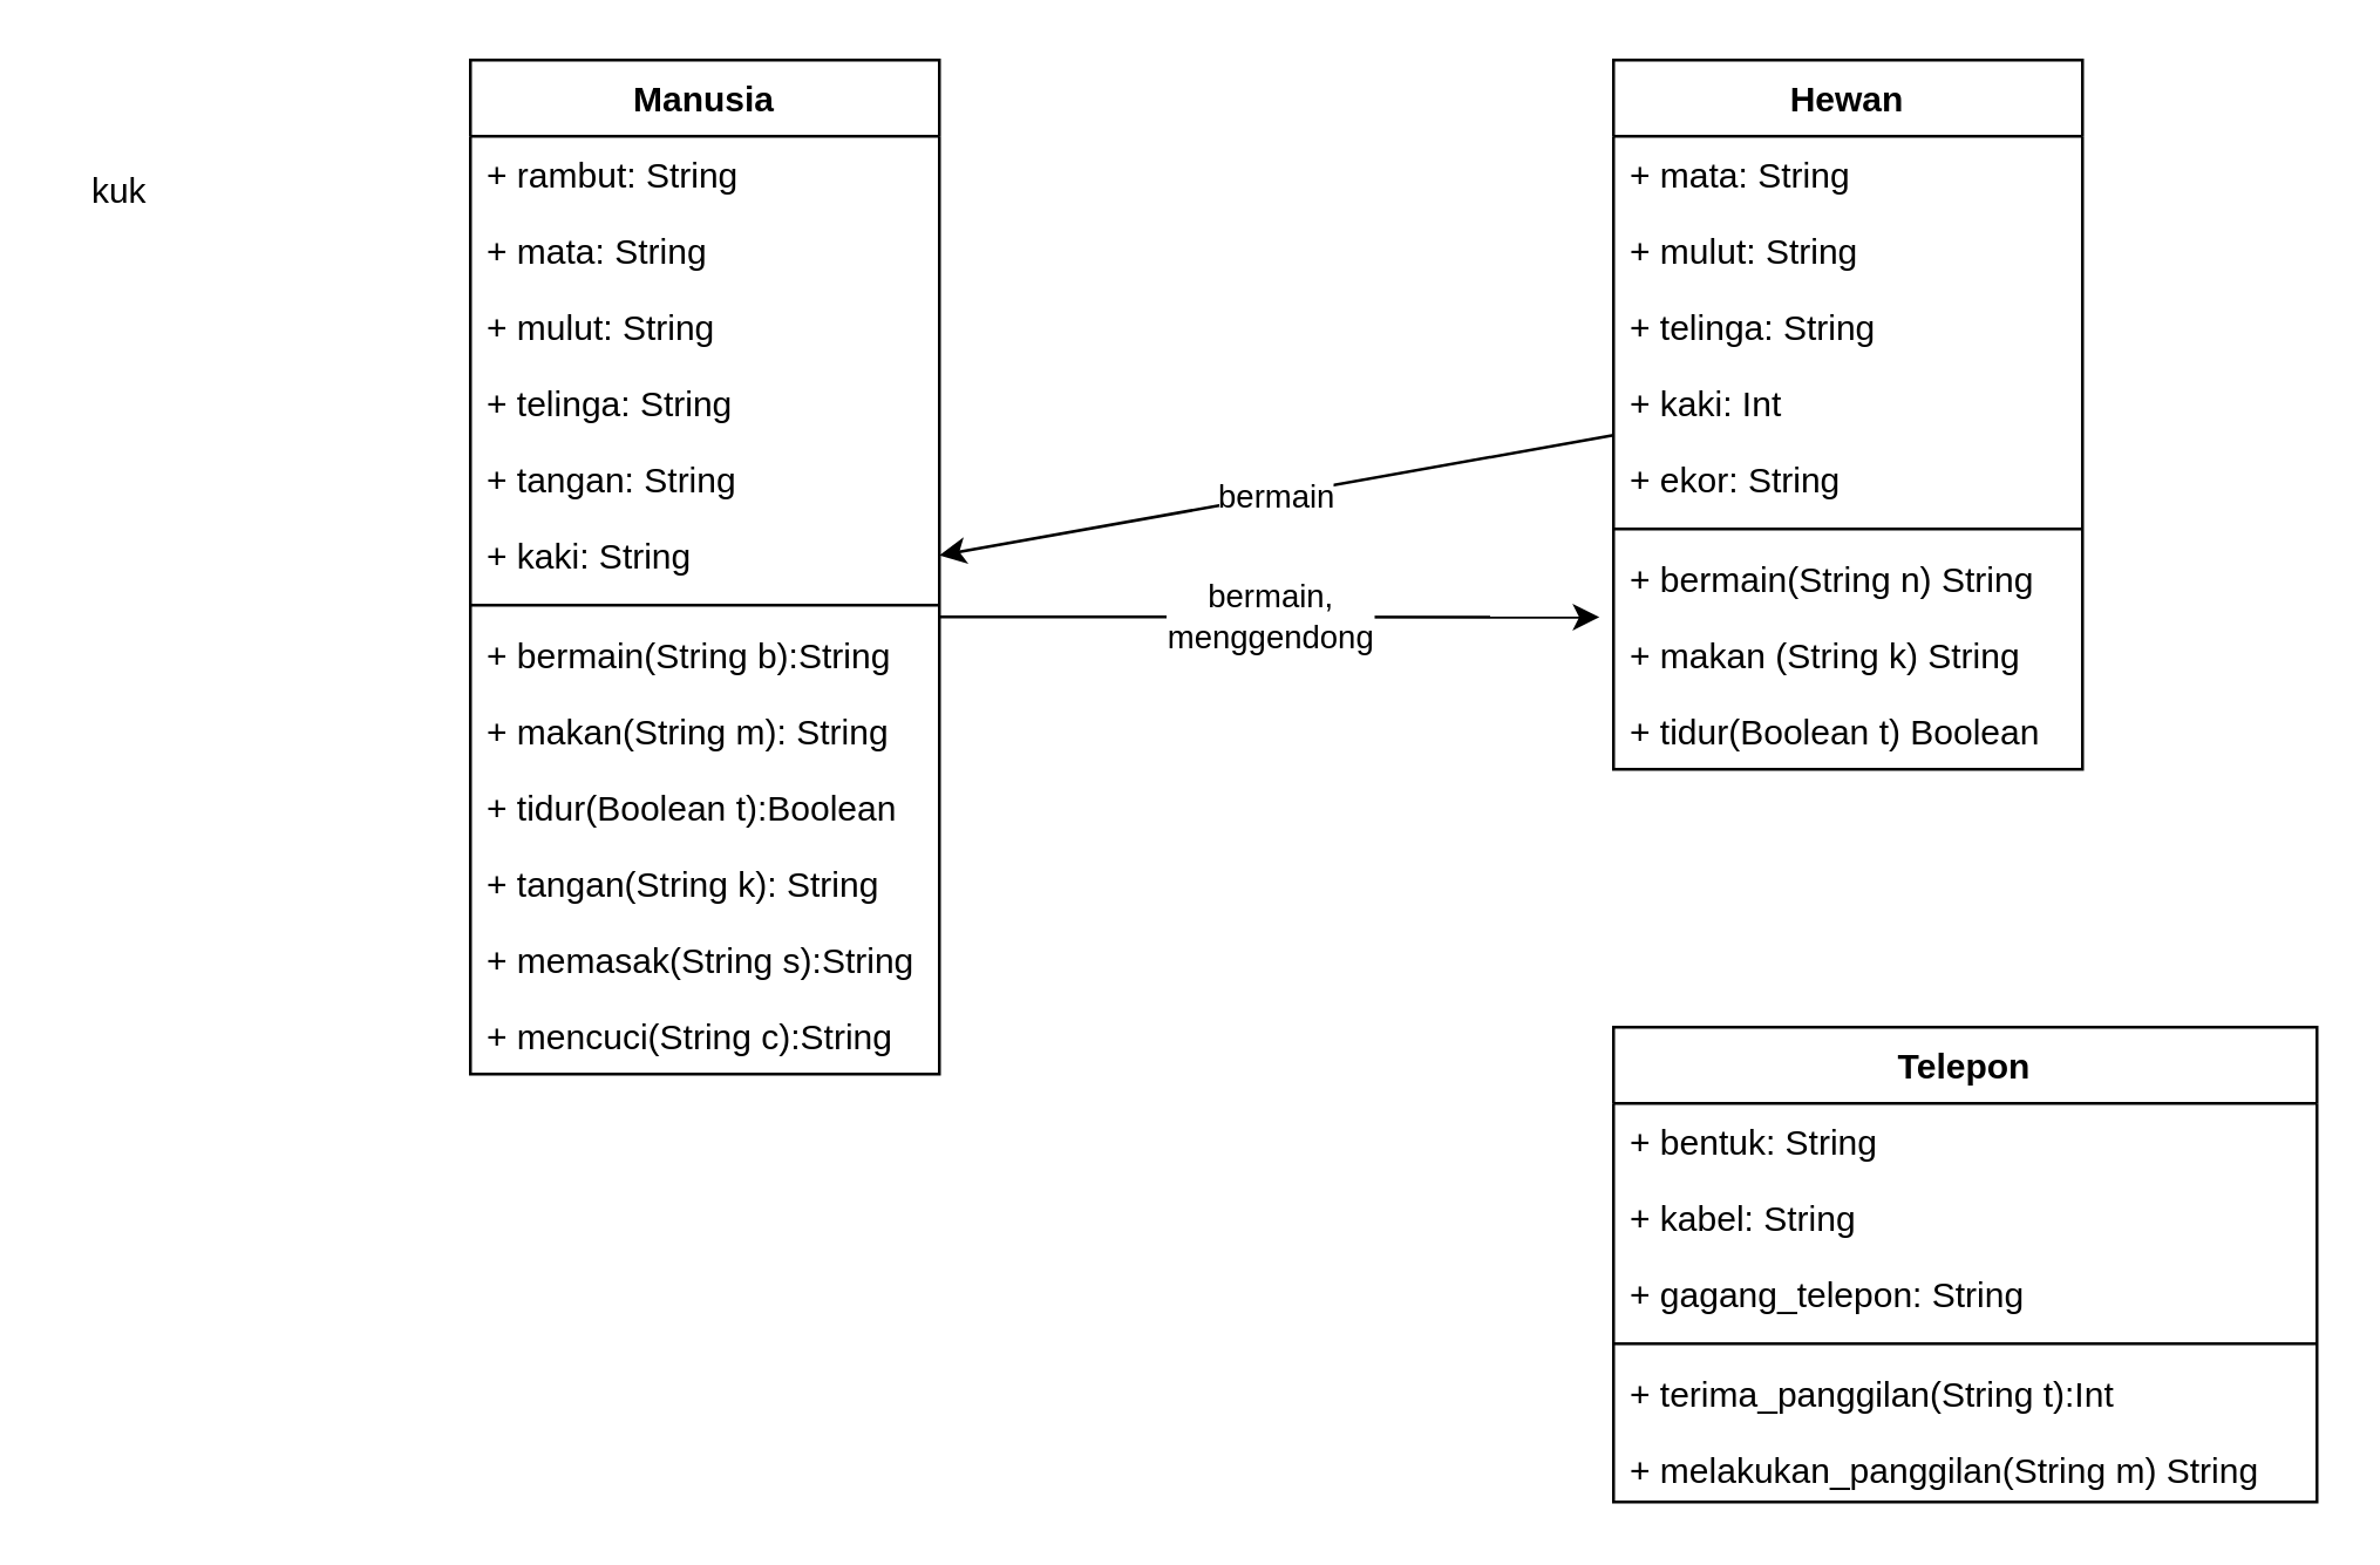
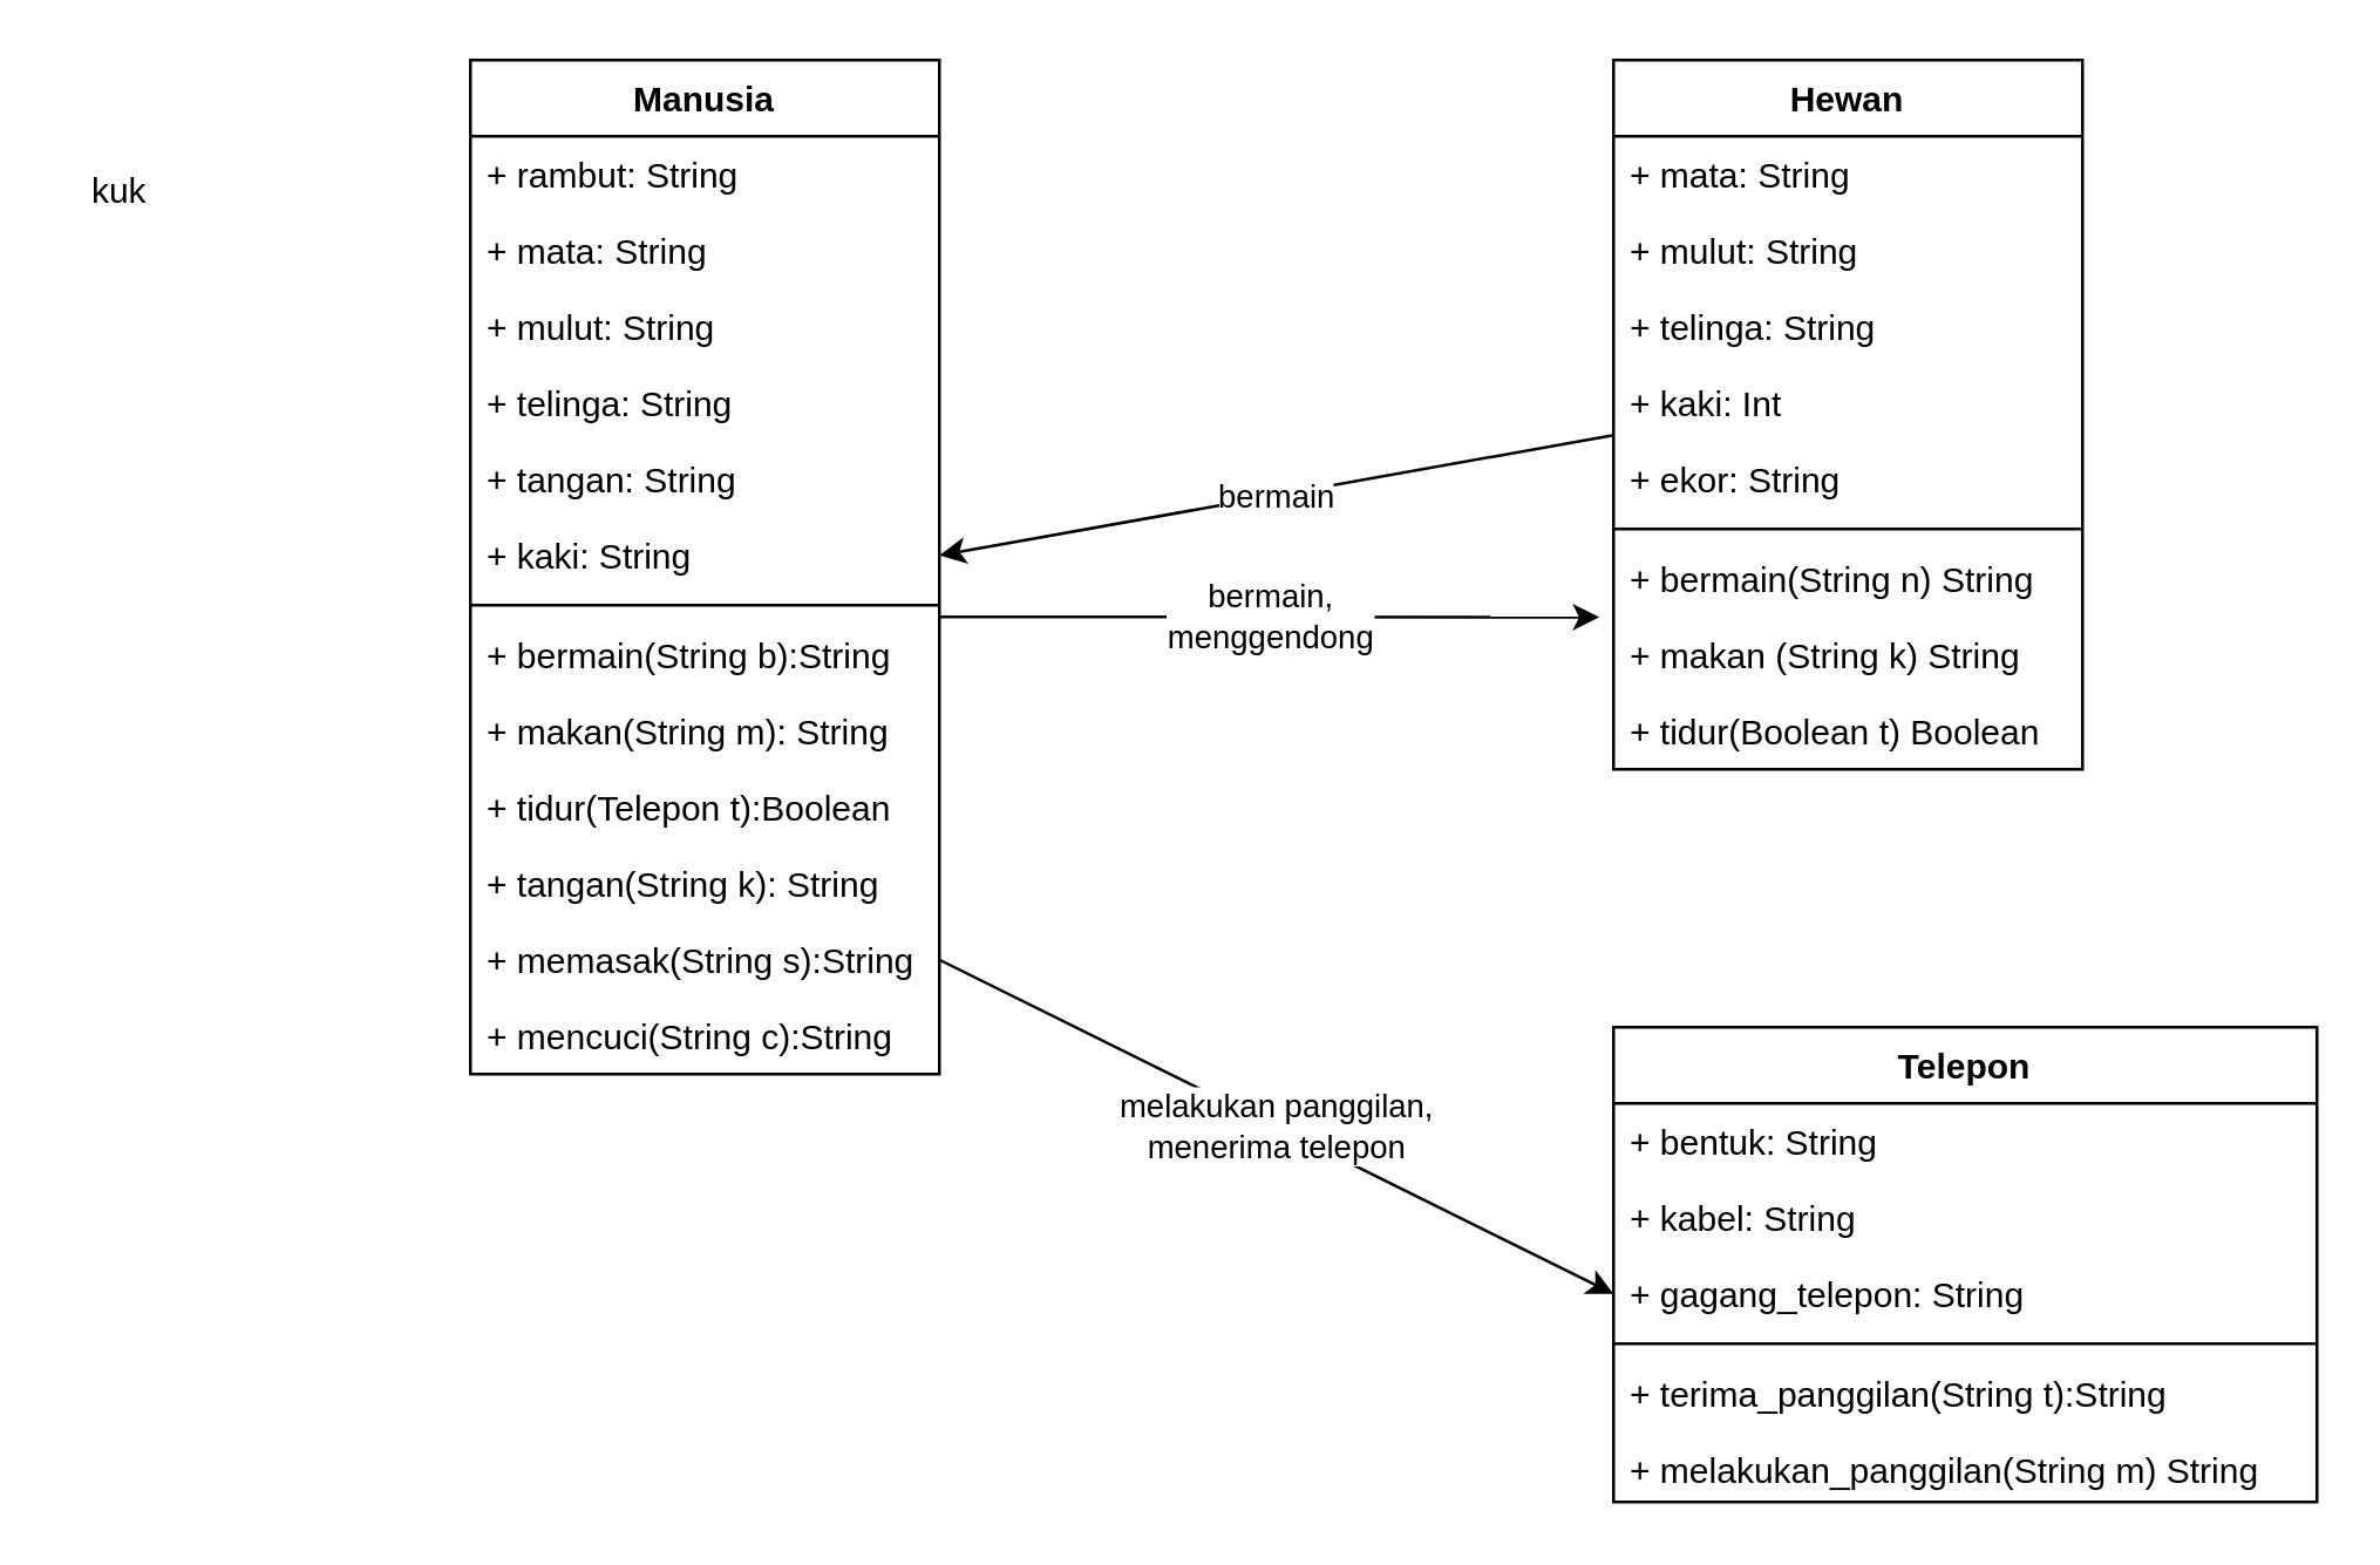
  <mxCell id="0" />
  <mxCell id="1" parent="0" />
  <mxCell id="2" value="Hewan" style="swimlane;fontStyle=1;align=center;verticalAlign=top;childLayout=stackLayout;horizontal=1;startSize=26;horizontalStack=0;resizeParent=1;resizeParentMax=0;resizeLast=0;collapsible=1;marginBottom=0;" vertex="1" parent="1"><mxGeometry x="550" y="20" width="160" height="242" as="geometry" /></mxCell>
  <mxCell id="3" value="+ mata: String" style="text;strokeColor=none;fillColor=none;align=left;verticalAlign=top;spacingLeft=4;spacingRight=4;overflow=hidden;rotatable=0;points=[[0,0.5],[1,0.5]];portConstraint=eastwest;" vertex="1" parent="2"><mxGeometry y="26" width="160" height="26" as="geometry" /></mxCell>
  <mxCell id="4" value="+ mulut: String" style="text;strokeColor=none;fillColor=none;align=left;verticalAlign=top;spacingLeft=4;spacingRight=4;overflow=hidden;rotatable=0;points=[[0,0.5],[1,0.5]];portConstraint=eastwest;" vertex="1" parent="2"><mxGeometry y="52" width="160" height="26" as="geometry" /></mxCell>
  <mxCell id="5" value="bermain" style="endArrow=classic;html=1;rounded=0;entryX=1;entryY=0.5;entryDx=0;entryDy=0;" edge="1" parent="2" target="19"><mxGeometry width="50" height="50" relative="1" as="geometry"><mxPoint y="128" as="sourcePoint" /><mxPoint x="50" y="78" as="targetPoint" /></mxGeometry></mxCell>
  <mxCell id="6" value="+ telinga: String" style="text;strokeColor=none;fillColor=none;align=left;verticalAlign=top;spacingLeft=4;spacingRight=4;overflow=hidden;rotatable=0;points=[[0,0.5],[1,0.5]];portConstraint=eastwest;" vertex="1" parent="2"><mxGeometry y="78" width="160" height="26" as="geometry" /></mxCell>
  <mxCell id="7" value="+ kaki: Int" style="text;strokeColor=none;fillColor=none;align=left;verticalAlign=top;spacingLeft=4;spacingRight=4;overflow=hidden;rotatable=0;points=[[0,0.5],[1,0.5]];portConstraint=eastwest;" vertex="1" parent="2"><mxGeometry y="104" width="160" height="26" as="geometry" /></mxCell>
  <mxCell id="8" value="+ ekor: String" style="text;strokeColor=none;fillColor=none;align=left;verticalAlign=top;spacingLeft=4;spacingRight=4;overflow=hidden;rotatable=0;points=[[0,0.5],[1,0.5]];portConstraint=eastwest;" vertex="1" parent="2"><mxGeometry y="130" width="160" height="26" as="geometry" /></mxCell>
  <mxCell id="9" value="" style="line;strokeWidth=1;fillColor=none;align=left;verticalAlign=middle;spacingTop=-1;spacingLeft=3;spacingRight=3;rotatable=0;labelPosition=right;points=[];portConstraint=eastwest;" vertex="1" parent="2"><mxGeometry y="156" width="160" height="8" as="geometry" /></mxCell>
  <mxCell id="10" value="+ bermain(String n) String" style="text;strokeColor=none;fillColor=none;align=left;verticalAlign=top;spacingLeft=4;spacingRight=4;overflow=hidden;rotatable=0;points=[[0,0.5],[1,0.5]];portConstraint=eastwest;" vertex="1" parent="2"><mxGeometry y="164" width="160" height="26" as="geometry" /></mxCell>
  <mxCell id="11" value="+ makan (String k) String" style="text;strokeColor=none;fillColor=none;align=left;verticalAlign=top;spacingLeft=4;spacingRight=4;overflow=hidden;rotatable=0;points=[[0,0.5],[1,0.5]];portConstraint=eastwest;" vertex="1" parent="2"><mxGeometry y="190" width="160" height="26" as="geometry" /></mxCell>
  <mxCell id="12" value="+ tidur(Boolean t) Boolean" style="text;strokeColor=none;fillColor=none;align=left;verticalAlign=top;spacingLeft=4;spacingRight=4;overflow=hidden;rotatable=0;points=[[0,0.5],[1,0.5]];portConstraint=eastwest;" vertex="1" parent="2"><mxGeometry y="216" width="160" height="26" as="geometry" /></mxCell>
  <mxCell id="13" value="Manusia" style="swimlane;fontStyle=1;align=center;verticalAlign=top;childLayout=stackLayout;horizontal=1;startSize=26;horizontalStack=0;resizeParent=1;resizeParentMax=0;resizeLast=0;collapsible=1;marginBottom=0;" vertex="1" parent="1"><mxGeometry x="160" y="20" width="160" height="346" as="geometry" /></mxCell>
  <mxCell id="14" value="+ rambut: String" style="text;strokeColor=none;fillColor=none;align=left;verticalAlign=top;spacingLeft=4;spacingRight=4;overflow=hidden;rotatable=0;points=[[0,0.5],[1,0.5]];portConstraint=eastwest;" vertex="1" parent="13"><mxGeometry y="26" width="160" height="26" as="geometry" /></mxCell>
  <mxCell id="15" value="+ mata: String" style="text;strokeColor=none;fillColor=none;align=left;verticalAlign=top;spacingLeft=4;spacingRight=4;overflow=hidden;rotatable=0;points=[[0,0.5],[1,0.5]];portConstraint=eastwest;" vertex="1" parent="13"><mxGeometry y="52" width="160" height="26" as="geometry" /></mxCell>
  <mxCell id="16" value="+ mulut: String" style="text;strokeColor=none;fillColor=none;align=left;verticalAlign=top;spacingLeft=4;spacingRight=4;overflow=hidden;rotatable=0;points=[[0,0.5],[1,0.5]];portConstraint=eastwest;" vertex="1" parent="13"><mxGeometry y="78" width="160" height="26" as="geometry" /></mxCell>
  <mxCell id="17" value="+ telinga: String" style="text;strokeColor=none;fillColor=none;align=left;verticalAlign=top;spacingLeft=4;spacingRight=4;overflow=hidden;rotatable=0;points=[[0,0.5],[1,0.5]];portConstraint=eastwest;" vertex="1" parent="13"><mxGeometry y="104" width="160" height="26" as="geometry" /></mxCell>
  <mxCell id="18" value="+ tangan: String" style="text;strokeColor=none;fillColor=none;align=left;verticalAlign=top;spacingLeft=4;spacingRight=4;overflow=hidden;rotatable=0;points=[[0,0.5],[1,0.5]];portConstraint=eastwest;" vertex="1" parent="13"><mxGeometry y="130" width="160" height="26" as="geometry" /></mxCell>
  <mxCell id="19" value="+ kaki: String" style="text;strokeColor=none;fillColor=none;align=left;verticalAlign=top;spacingLeft=4;spacingRight=4;overflow=hidden;rotatable=0;points=[[0,0.5],[1,0.5]];portConstraint=eastwest;" vertex="1" parent="13"><mxGeometry y="156" width="160" height="26" as="geometry" /></mxCell>
  <mxCell id="20" value="" style="line;strokeWidth=1;fillColor=none;align=left;verticalAlign=middle;spacingTop=-1;spacingLeft=3;spacingRight=3;rotatable=0;labelPosition=right;points=[];portConstraint=eastwest;" vertex="1" parent="13"><mxGeometry y="182" width="160" height="8" as="geometry" /></mxCell>
  <mxCell id="21" value="+ bermain(String b):String" style="text;strokeColor=none;fillColor=none;align=left;verticalAlign=top;spacingLeft=4;spacingRight=4;overflow=hidden;rotatable=0;points=[[0,0.5],[1,0.5]];portConstraint=eastwest;" vertex="1" parent="13"><mxGeometry y="190" width="160" height="26" as="geometry" /></mxCell>
  <mxCell id="22" value="+ makan(String m): String" style="text;strokeColor=none;fillColor=none;align=left;verticalAlign=top;spacingLeft=4;spacingRight=4;overflow=hidden;rotatable=0;points=[[0,0.5],[1,0.5]];portConstraint=eastwest;" vertex="1" parent="13"><mxGeometry y="216" width="160" height="26" as="geometry" /></mxCell>
- <mxCell id="23" value="+ tidur(Boolean t):Boolean" style="text;strokeColor=none;fillColor=none;align=left;verticalAlign=top;spacingLeft=4;spacingRight=4;overflow=hidden;rotatable=0;points=[[0,0.5],[1,0.5]];portConstraint=eastwest;" vertex="1" parent="13"><mxGeometry y="242" width="160" height="26" as="geometry" /></mxCell>
+ <mxCell id="23" value="+ tidur(Telepon t):Boolean" style="text;strokeColor=none;fillColor=none;align=left;verticalAlign=top;spacingLeft=4;spacingRight=4;overflow=hidden;rotatable=0;points=[[0,0.5],[1,0.5]];portConstraint=eastwest;" vertex="1" parent="13"><mxGeometry y="242" width="160" height="26" as="geometry" /></mxCell>
  <mxCell id="24" value="+ tangan(String k): String" style="text;strokeColor=none;fillColor=none;align=left;verticalAlign=top;spacingLeft=4;spacingRight=4;overflow=hidden;rotatable=0;points=[[0,0.5],[1,0.5]];portConstraint=eastwest;" vertex="1" parent="13"><mxGeometry y="268" width="160" height="26" as="geometry" /></mxCell>
  <mxCell id="25" value="+ memasak(String s):String" style="text;strokeColor=none;fillColor=none;align=left;verticalAlign=top;spacingLeft=4;spacingRight=4;overflow=hidden;rotatable=0;points=[[0,0.5],[1,0.5]];portConstraint=eastwest;" vertex="1" parent="13"><mxGeometry y="294" width="160" height="26" as="geometry" /></mxCell>
  <mxCell id="26" value="+ mencuci(String c):String" style="text;strokeColor=none;fillColor=none;align=left;verticalAlign=top;spacingLeft=4;spacingRight=4;overflow=hidden;rotatable=0;points=[[0,0.5],[1,0.5]];portConstraint=eastwest;" vertex="1" parent="13"><mxGeometry y="320" width="160" height="26" as="geometry" /></mxCell>
  <mxCell id="27" value="Telepon" style="swimlane;fontStyle=1;align=center;verticalAlign=top;childLayout=stackLayout;horizontal=1;startSize=26;horizontalStack=0;resizeParent=1;resizeParentMax=0;resizeLast=0;collapsible=1;marginBottom=0;" vertex="1" parent="1"><mxGeometry x="550" y="350" width="240" height="162" as="geometry" /></mxCell>
  <mxCell id="28" value="+ bentuk: String" style="text;strokeColor=none;fillColor=none;align=left;verticalAlign=top;spacingLeft=4;spacingRight=4;overflow=hidden;rotatable=0;points=[[0,0.5],[1,0.5]];portConstraint=eastwest;" vertex="1" parent="27"><mxGeometry y="26" width="240" height="26" as="geometry" /></mxCell>
  <mxCell id="29" value="+ kabel: String" style="text;strokeColor=none;fillColor=none;align=left;verticalAlign=top;spacingLeft=4;spacingRight=4;overflow=hidden;rotatable=0;points=[[0,0.5],[1,0.5]];portConstraint=eastwest;" vertex="1" parent="27"><mxGeometry y="52" width="240" height="26" as="geometry" /></mxCell>
  <mxCell id="30" value="+ gagang_telepon: String" style="text;strokeColor=none;fillColor=none;align=left;verticalAlign=top;spacingLeft=4;spacingRight=4;overflow=hidden;rotatable=0;points=[[0,0.5],[1,0.5]];portConstraint=eastwest;" vertex="1" parent="27"><mxGeometry y="78" width="240" height="26" as="geometry" /></mxCell>
  <mxCell id="31" value="" style="line;strokeWidth=1;fillColor=none;align=left;verticalAlign=middle;spacingTop=-1;spacingLeft=3;spacingRight=3;rotatable=0;labelPosition=right;points=[];portConstraint=eastwest;" vertex="1" parent="27"><mxGeometry y="104" width="240" height="8" as="geometry" /></mxCell>
- <mxCell id="32" value="+ terima_panggilan(String t):Int" style="text;strokeColor=none;fillColor=none;align=left;verticalAlign=top;spacingLeft=4;spacingRight=4;overflow=hidden;rotatable=0;points=[[0,0.5],[1,0.5]];portConstraint=eastwest;" vertex="1" parent="27"><mxGeometry y="112" width="240" height="26" as="geometry" /></mxCell>
+ <mxCell id="32" value="+ terima_panggilan(String t):String" style="text;strokeColor=none;fillColor=none;align=left;verticalAlign=top;spacingLeft=4;spacingRight=4;overflow=hidden;rotatable=0;points=[[0,0.5],[1,0.5]];portConstraint=eastwest;" vertex="1" parent="27"><mxGeometry y="112" width="240" height="26" as="geometry" /></mxCell>
  <mxCell id="33" value="+ melakukan_panggilan(String m) String" style="text;strokeColor=none;fillColor=none;align=left;verticalAlign=top;spacingLeft=4;spacingRight=4;overflow=hidden;rotatable=0;points=[[0,0.5],[1,0.5]];portConstraint=eastwest;" vertex="1" parent="27"><mxGeometry y="138" width="240" height="24" as="geometry" /></mxCell>
  <mxCell id="34" value="bermain,&lt;br&gt;menggendong" style="endArrow=classic;html=1;rounded=0;entryX=-0.03;entryY=0.003;entryDx=0;entryDy=0;entryPerimeter=0;" edge="1" parent="1" target="11"><mxGeometry width="50" height="50" relative="1" as="geometry"><mxPoint x="320" y="210" as="sourcePoint" /><mxPoint x="370" y="160" as="targetPoint" /></mxGeometry></mxCell>
+ <mxCell id="35" value="melakukan panggilan,&lt;br&gt;menerima telepon" style="endArrow=classic;html=1;rounded=0;exitX=1;exitY=0.5;exitDx=0;exitDy=0;entryX=0;entryY=0.5;entryDx=0;entryDy=0;" edge="1" parent="1" source="25" target="30"><mxGeometry width="50" height="50" relative="1" as="geometry"><mxPoint x="470" y="350" as="sourcePoint" /><mxPoint x="520" y="300" as="targetPoint" /></mxGeometry></mxCell>
  <mxCell id="36" value="kuk" style="text;html=1;resizable=0;autosize=1;align=center;verticalAlign=middle;points=[];fillColor=none;strokeColor=none;rounded=0;" vertex="1" parent="1"><mxGeometry x="20" y="50" width="40" height="30" as="geometry" /></mxCell>
